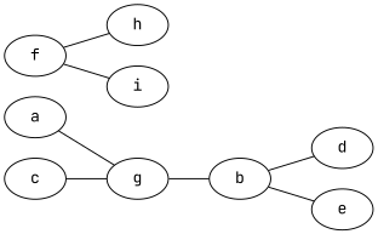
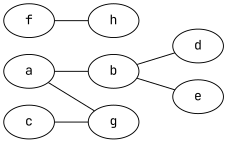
  graph {
    fontname="JetBrains Mono"
    rankdir=LR
    node [fontname="JetBrains Mono"]
    edge [fontname="JetBrains Mono"]
    a
    b
    g
    d
    e
    c
    f
    h
-   i
-   g -- b
+   a -- b
    a -- g
    b -- d
    b -- e
    c -- g
    f -- h
-   f -- i
  }
